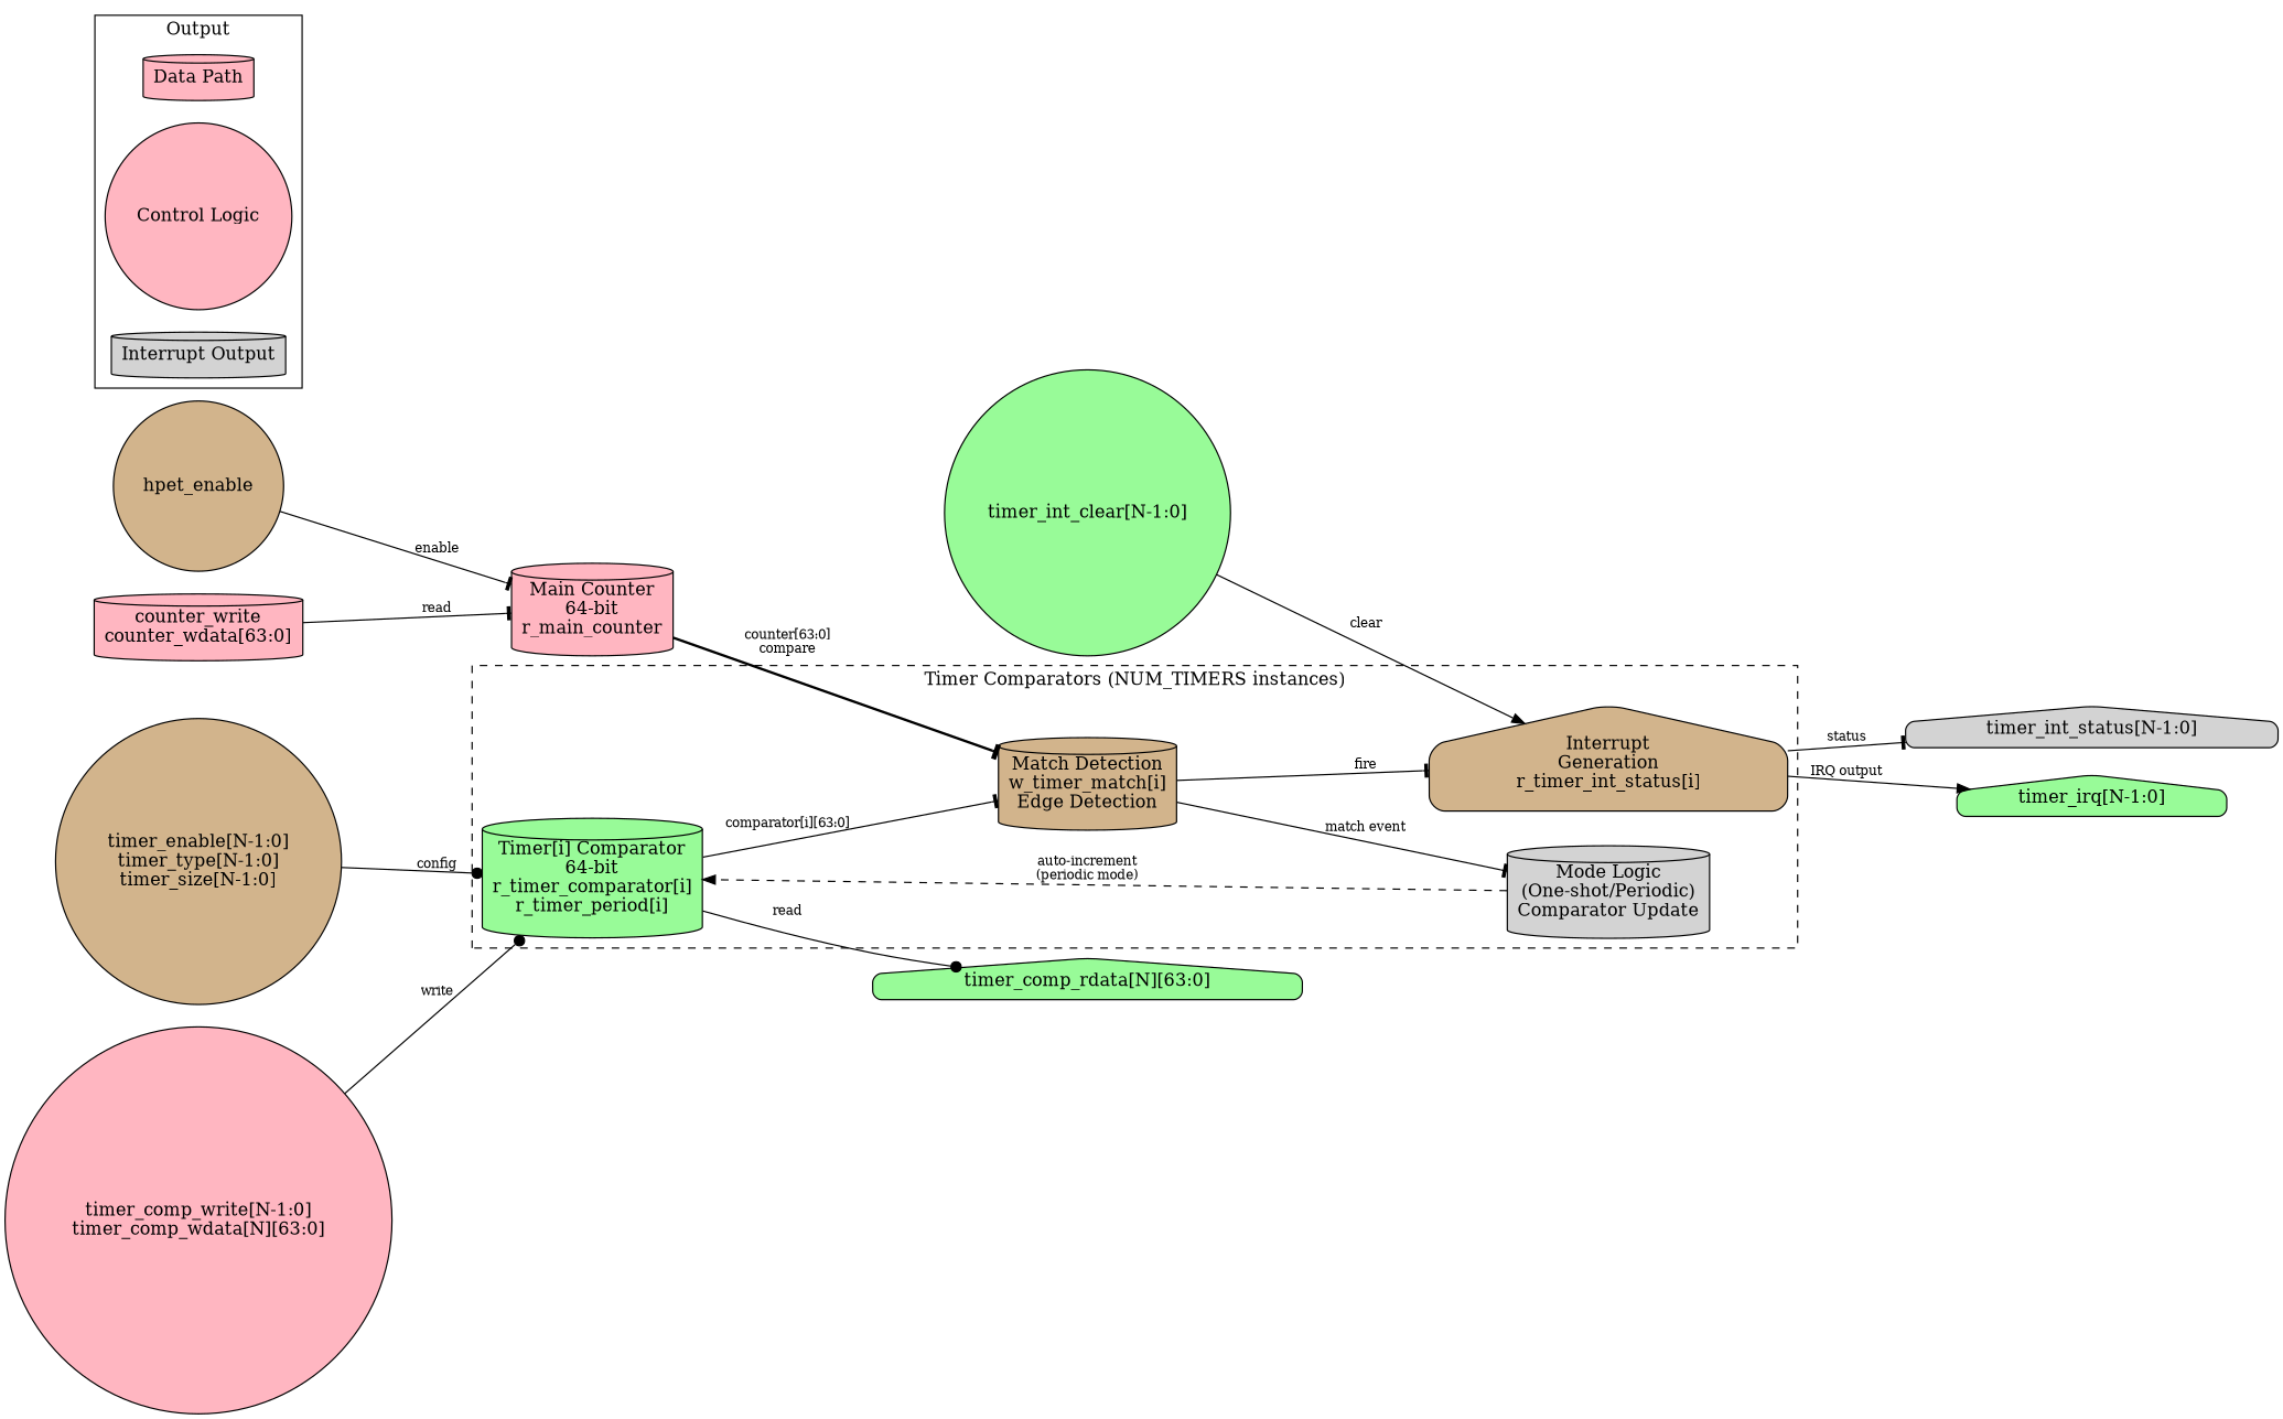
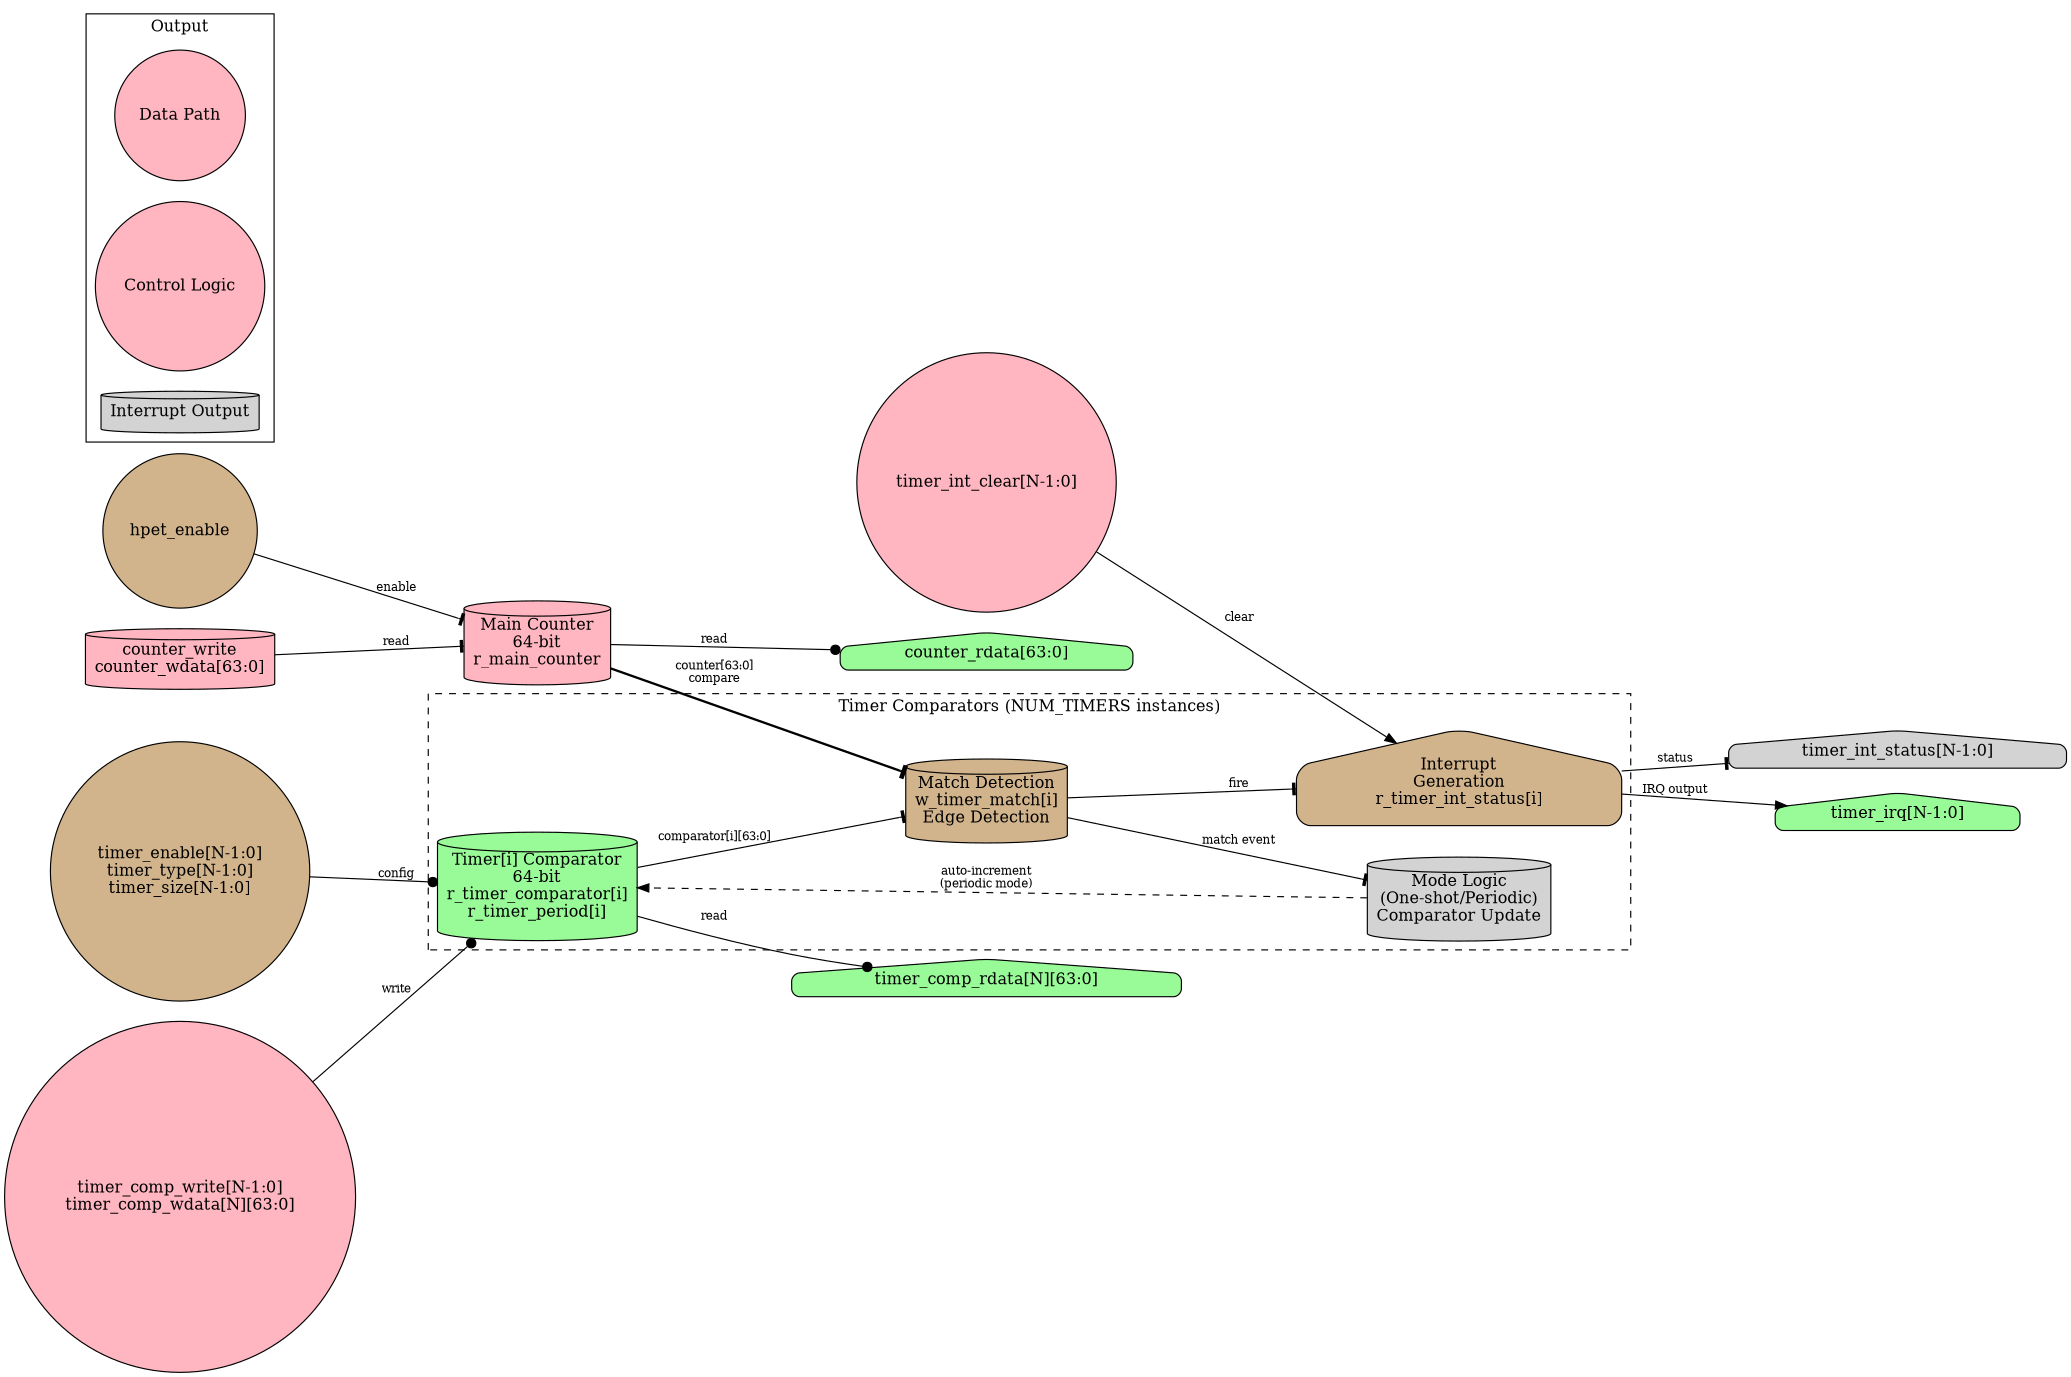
  digraph {
    rankdir=LR
    node [fillcolor=palegreen shape=cylinder style="rounded,filled"]
    edge [arrowhead=tee fontsize=10]
    n1 [label="Timer[i] Comparator\n64-bit\nr_timer_comparator[i]\nr_timer_period[i]"]
    n2 [fillcolor=tan label="Match Detection\nw_timer_match[i]\nEdge Detection"]
    n3 [fillcolor=lightgrey label="Mode Logic\n(One-shot/Periodic)\nComparator Update"]
    n4 [fillcolor=tan label="Interrupt\nGeneration\nr_timer_int_status[i]" shape=house]
-   n5 [fillcolor=lightpink label="Data Path"]
+   n5 [fillcolor=lightpink label="Data Path" shape=circle]
    n6 [fillcolor=lightpink label="Control Logic" shape=circle]
    n7 [fillcolor=lightgrey label="Interrupt Output"]
    n8 [label="timer_comp_rdata[N][63:0]" shape=house]
    n9 [fillcolor=lightgrey label="timer_int_status[N-1:0]" shape=house]
    n10 [label="timer_irq[N-1:0]" shape=house]
    n11 [fillcolor=tan label=hpet_enable shape=circle]
    n12 [fillcolor=lightpink label="Main Counter\n64-bit\nr_main_counter"]
+   n13 [label="counter_rdata[63:0]" shape=house]
    n14 [fillcolor=lightpink label="counter_write\ncounter_wdata[63:0]"]
    n15 [fillcolor=tan label="timer_enable[N-1:0]\ntimer_type[N-1:0]\ntimer_size[N-1:0]" shape=circle]
    n16 [fillcolor=lightpink label="timer_comp_write[N-1:0]\ntimer_comp_wdata[N][63:0]" shape=circle]
-   n17 [label="timer_int_clear[N-1:0]" shape=circle]
+   n17 [fillcolor=lightpink label="timer_int_clear[N-1:0]" shape=circle]
    subgraph cluster_1 {
      label="Timer Comparators (NUM_TIMERS instances)"
      style=dashed
      n1
      n2
      n3
      n4
    }
    subgraph cluster_2 {
      fillcolor=white
      label=Output
      rankdir=TB
      style=filled
      n5
      n6
      n7
    }
    n1 -> n2 [label="comparator[i][63:0]"]
    n1 -> n8 [arrowhead=dot label=read]
    n2 -> n3 [label="match event"]
    n2 -> n4 [label=fire]
    n3 -> n1 [arrowhead=normal label="auto-increment\n(periodic mode)" style=dashed]
    n4 -> n9 [label=status]
    n4 -> n10 [arrowhead=normal label="IRQ output"]
    n11 -> n12 [label=enable]
    n12 -> n2 [label="counter[63:0]\ncompare" style=bold]
+   n12 -> n13 [arrowhead=dot label=read]
    n14 -> n12 [label=read]
    n15 -> n1 [arrowhead=dot label=config]
    n16 -> n1 [arrowhead=dot label=write]
    n17 -> n4 [arrowhead=normal label=clear]
  }
